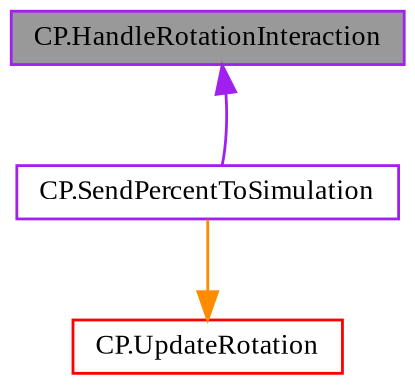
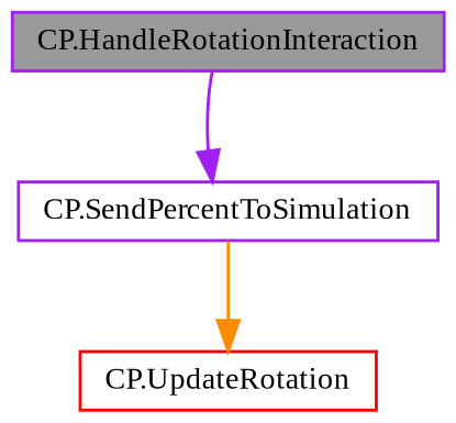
  digraph {
    fontname="Liberation Serif"
    rankdir=TB
    node [color=purple fillcolor=white fontname="Liberation Serif" fontsize=10 shape=box style=filled]
    edge [fontname="Liberation Serif" fontsize=10 labelfontname=Helvetica labelfontsize=10 style=solid]
    n1 [fillcolor=grey60 fontcolor=black height=0.2 label="CP.HandleRotationInteraction" width=0.4]
    n2 [height=0.2 label="CP.SendPercentToSimulation" width=0.4]
    n3 [color=red height=0.2 label="CP.UpdateRotation" width=0.4]
-   n2 -> n1 [color=purple]
+   n1 -> n2 [color=purple]
    n2 -> n3 [color=darkorange]
  }
